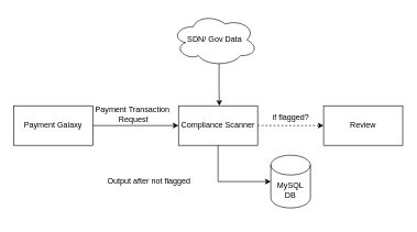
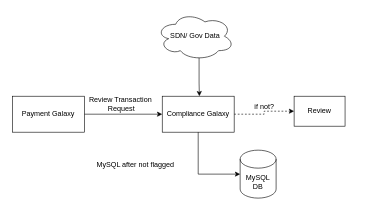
  <mxCell id="0" />
  <mxCell id="1" parent="0" />
  <mxCell id="2" value="SDN/ Gov Data" style="ellipse;shape=cloud;whiteSpace=wrap;html=1;" vertex="1" parent="1"><mxGeometry x="260" y="20" width="130" height="80" as="geometry" /></mxCell>
  <mxCell id="3" style="edgeStyle=orthogonalEdgeStyle;rounded=0;orthogonalLoop=1;jettySize=auto;html=1;exitX=1;exitY=0.5;exitDx=0;exitDy=0;" edge="1" parent="1" source="4" target="6"><mxGeometry relative="1" as="geometry" /></mxCell>
  <mxCell id="4" value="Payment Galaxy" style="rounded=0;whiteSpace=wrap;html=1;" vertex="1" parent="1"><mxGeometry x="20" y="160" width="120" height="60" as="geometry" /></mxCell>
  <mxCell id="5" style="edgeStyle=orthogonalEdgeStyle;rounded=0;orthogonalLoop=1;jettySize=auto;html=1;entryX=0;entryY=0.5;entryDx=0;entryDy=0;dashed=1;" edge="1" parent="1" source="6" target="7"><mxGeometry relative="1" as="geometry" /></mxCell>
- <mxCell id="6" value="Compliance Scanner" style="rounded=0;whiteSpace=wrap;html=1;" vertex="1" parent="1"><mxGeometry x="270" y="160" width="120" height="60" as="geometry" /></mxCell>
- <mxCell id="7" value="Review" style="rounded=0;whiteSpace=wrap;html=1;" vertex="1" parent="1"><mxGeometry x="490" y="160" width="120" height="60" as="geometry" /></mxCell>
- <mxCell id="8" value="Payment Transaction&lt;div&gt;&amp;nbsp;Request&lt;/div&gt;" style="text;html=1;align=center;verticalAlign=middle;resizable=0;points=[];autosize=1;strokeColor=none;fillColor=none;" vertex="1" parent="1"><mxGeometry x="130" y="153" width="140" height="40" as="geometry" /></mxCell>
- <mxCell id="9" value="if flagged?" style="text;html=1;align=center;verticalAlign=middle;resizable=0;points=[];autosize=1;strokeColor=none;fillColor=none;" vertex="1" parent="1"><mxGeometry x="400" y="163" width="80" height="30" as="geometry" /></mxCell>
- <mxCell id="10" value="MySQL DB" style="shape=cylinder3;whiteSpace=wrap;html=1;boundedLbl=1;backgroundOutline=1;size=15;" vertex="1" parent="1"><mxGeometry x="410" y="235" width="60" height="80" as="geometry" /></mxCell>
+ <mxCell id="6" value="Compliance Galaxy" style="rounded=0;whiteSpace=wrap;html=1;" vertex="1" parent="1"><mxGeometry x="270" y="160" width="120" height="60" as="geometry" /></mxCell>
+ <mxCell id="7" value="Review" style="rounded=0;whiteSpace=wrap;html=1;" vertex="1" parent="1"><mxGeometry x="490" y="160" width="85" height="50" as="geometry" /></mxCell>
+ <mxCell id="8" value="Review Transaction&lt;div&gt;&amp;nbsp;Request&lt;/div&gt;" style="text;html=1;align=center;verticalAlign=middle;resizable=0;points=[];autosize=1;strokeColor=none;fillColor=none;" vertex="1" parent="1"><mxGeometry x="130" y="153" width="140" height="40" as="geometry" /></mxCell>
+ <mxCell id="9" value="if not?" style="text;html=1;align=center;verticalAlign=middle;resizable=0;points=[];autosize=1;strokeColor=none;fillColor=none;" vertex="1" parent="1"><mxGeometry x="400" y="163" width="80" height="30" as="geometry" /></mxCell>
+ <mxCell id="10" value="MySQL DB" style="shape=cylinder3;whiteSpace=wrap;html=1;boundedLbl=1;backgroundOutline=1;size=15;" vertex="1" parent="1"><mxGeometry x="400" y="250" width="60" height="80" as="geometry" /></mxCell>
  <mxCell id="11" style="edgeStyle=orthogonalEdgeStyle;rounded=0;orthogonalLoop=1;jettySize=auto;html=1;exitX=0.5;exitY=1;exitDx=0;exitDy=0;entryX=0;entryY=0.5;entryDx=0;entryDy=0;entryPerimeter=0;" edge="1" parent="1" source="6" target="10"><mxGeometry relative="1" as="geometry" /></mxCell>
  <mxCell id="12" style="edgeStyle=orthogonalEdgeStyle;rounded=0;orthogonalLoop=1;jettySize=auto;html=1;exitX=0.55;exitY=0.95;exitDx=0;exitDy=0;exitPerimeter=0;" edge="1" parent="1" source="2"><mxGeometry relative="1" as="geometry"><mxPoint x="332" y="160" as="targetPoint" /><Array as="points"><mxPoint x="332" y="138" /></Array></mxGeometry></mxCell>
- <mxCell id="13" value="Output after not flagged" style="text;html=1;align=center;verticalAlign=middle;resizable=0;points=[];autosize=1;strokeColor=none;fillColor=none;" vertex="1" parent="1"><mxGeometry x="150" y="260" width="150" height="30" as="geometry" /></mxCell>
+ <mxCell id="13" value="MySQL after not flagged" style="text;html=1;align=center;verticalAlign=middle;resizable=0;points=[];autosize=1;strokeColor=none;fillColor=none;" vertex="1" parent="1"><mxGeometry x="150" y="260" width="150" height="30" as="geometry" /></mxCell>
